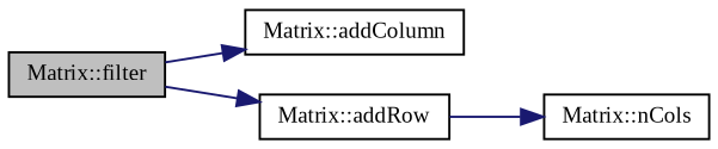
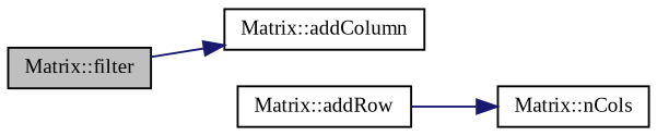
  digraph {
    fontname="Liberation Serif"
    rankdir=LR
    node [color=black fontname="Liberation Serif" fontsize=10 shape=record]
    edge [color=midnightblue fontname="Liberation Serif" fontsize=10 labelfontname=Helvetica labelfontsize=10 style=solid]
    n1 [fillcolor=grey75 fontcolor=black height=0.2 label="Matrix::filter" style=filled width=0.4]
    n2 [height=0.2 label="Matrix::addColumn" width=0.4]
    n3 [height=0.2 label="Matrix::addRow" width=0.4]
    n4 [height=0.2 label="Matrix::nCols" width=0.4]
    n1 -> n2
-   n1 -> n3
    n3 -> n4
  }
